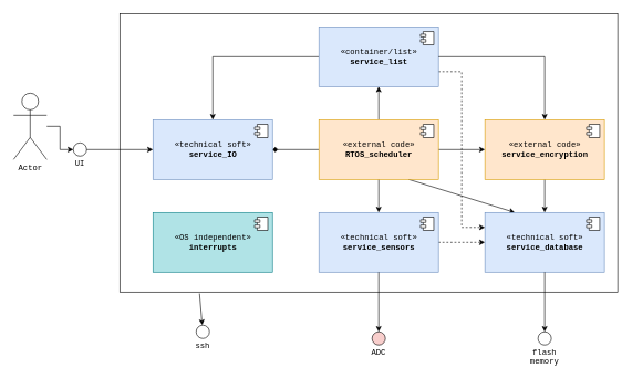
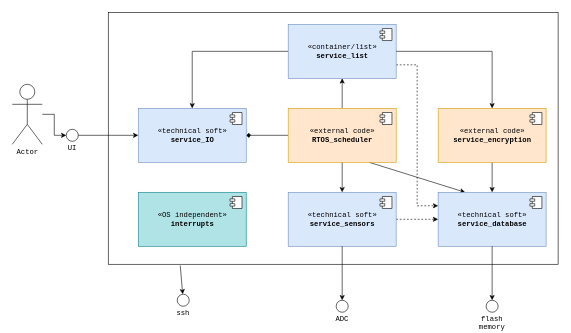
  <mxCell id="0" />
  <mxCell id="1" parent="0" />
  <mxCell id="2" value="" style="rounded=0;whiteSpace=wrap;html=1;fontFamily=Courier New;" parent="1" vertex="1"><mxGeometry x="180" y="20" width="750" height="420" as="geometry" /></mxCell>
  <mxCell id="3" value="" style="edgeStyle=orthogonalEdgeStyle;rounded=0;orthogonalLoop=1;jettySize=auto;html=1;fontFamily=Courier New;" edge="1" parent="1" source="4" target="18"><mxGeometry relative="1" as="geometry" /></mxCell>
  <mxCell id="4" value="«external code»&lt;br&gt;&lt;b&gt;service_encryption&lt;/b&gt;" style="html=1;dropTarget=0;fillColor=#ffe6cc;strokeColor=#d79b00;fontFamily=Courier New;" parent="1" vertex="1"><mxGeometry x="730" y="180" width="180" height="90" as="geometry" /></mxCell>
  <mxCell id="5" value="" style="shape=module;jettyWidth=8;jettyHeight=4;fontFamily=Courier New;" parent="4" vertex="1"><mxGeometry x="1" width="20" height="20" relative="1" as="geometry"><mxPoint x="-27" y="7" as="offset" /></mxGeometry></mxCell>
- <mxCell id="6" style="edgeStyle=none;rounded=0;orthogonalLoop=1;jettySize=auto;html=1;fontFamily=Courier New;" parent="1" source="11" target="4" edge="1"><mxGeometry relative="1" as="geometry" /></mxCell>
  <mxCell id="7" style="edgeStyle=none;rounded=0;orthogonalLoop=1;jettySize=auto;html=1;fontFamily=Courier New;" parent="1" source="11" target="22" edge="1"><mxGeometry relative="1" as="geometry" /></mxCell>
  <mxCell id="8" style="edgeStyle=none;rounded=0;orthogonalLoop=1;jettySize=auto;html=1;entryX=1;entryY=0.5;entryDx=0;entryDy=0;fontFamily=Courier New;endArrow=diamond;" parent="1" source="11" target="13" edge="1"><mxGeometry relative="1" as="geometry" /></mxCell>
  <mxCell id="9" style="edgeStyle=none;rounded=0;orthogonalLoop=1;jettySize=auto;html=1;exitX=0.5;exitY=1;exitDx=0;exitDy=0;fontFamily=Courier New;" parent="1" source="11" target="16" edge="1"><mxGeometry relative="1" as="geometry" /></mxCell>
  <mxCell id="10" style="edgeStyle=none;rounded=0;orthogonalLoop=1;jettySize=auto;html=1;exitX=0.75;exitY=1;exitDx=0;exitDy=0;entryX=0.25;entryY=0;entryDx=0;entryDy=0;fontFamily=Courier New;" parent="1" source="11" target="18" edge="1"><mxGeometry relative="1" as="geometry" /></mxCell>
  <mxCell id="11" value="«external code»&lt;br&gt;&lt;b&gt;RTOS_scheduler&lt;/b&gt;" style="html=1;dropTarget=0;fillColor=#ffe6cc;strokeColor=#d79b00;fontFamily=Courier New;" parent="1" vertex="1"><mxGeometry x="480" y="180" width="180" height="90" as="geometry" /></mxCell>
  <mxCell id="12" value="" style="shape=module;jettyWidth=8;jettyHeight=4;fontFamily=Courier New;" parent="11" vertex="1"><mxGeometry x="1" width="20" height="20" relative="1" as="geometry"><mxPoint x="-27" y="7" as="offset" /></mxGeometry></mxCell>
  <mxCell id="13" value="«technical soft»&lt;br&gt;&lt;b&gt;service_IO&lt;/b&gt;" style="html=1;dropTarget=0;fillColor=#dae8fc;strokeColor=#6c8ebf;fontFamily=Courier New;" parent="1" vertex="1"><mxGeometry x="230" y="180" width="180" height="90" as="geometry" /></mxCell>
  <mxCell id="14" value="" style="shape=module;jettyWidth=8;jettyHeight=4;fontFamily=Courier New;" parent="13" vertex="1"><mxGeometry x="1" width="20" height="20" relative="1" as="geometry"><mxPoint x="-27" y="7" as="offset" /></mxGeometry></mxCell>
  <mxCell id="15" value="" style="edgeStyle=orthogonalEdgeStyle;rounded=0;orthogonalLoop=1;jettySize=auto;html=1;fontFamily=Courier New;dashed=1;" edge="1" parent="1" source="16" target="18"><mxGeometry relative="1" as="geometry" /></mxCell>
  <mxCell id="16" value="«technical soft»&lt;br&gt;&lt;b&gt;service_sensors&lt;/b&gt;" style="html=1;dropTarget=0;fillColor=#dae8fc;strokeColor=#6c8ebf;fontFamily=Courier New;" parent="1" vertex="1"><mxGeometry x="480" y="320" width="180" height="90" as="geometry" /></mxCell>
  <mxCell id="17" value="" style="shape=module;jettyWidth=8;jettyHeight=4;fontFamily=Courier New;" parent="16" vertex="1"><mxGeometry x="1" width="20" height="20" relative="1" as="geometry"><mxPoint x="-27" y="7" as="offset" /></mxGeometry></mxCell>
  <mxCell id="18" value="«technical soft»&lt;br&gt;&lt;b&gt;service_database&lt;/b&gt;" style="html=1;dropTarget=0;fillColor=#dae8fc;strokeColor=#6c8ebf;fontFamily=Courier New;" parent="1" vertex="1"><mxGeometry x="730" y="320" width="180" height="90" as="geometry" /></mxCell>
  <mxCell id="19" value="" style="shape=module;jettyWidth=8;jettyHeight=4;fontFamily=Courier New;" parent="18" vertex="1"><mxGeometry x="1" width="20" height="20" relative="1" as="geometry"><mxPoint x="-27" y="7" as="offset" /></mxGeometry></mxCell>
  <mxCell id="20" value="" style="edgeStyle=orthogonalEdgeStyle;rounded=0;orthogonalLoop=1;jettySize=auto;html=1;entryX=0.5;entryY=0;entryDx=0;entryDy=0;fontFamily=Courier New;" parent="1" source="22" target="13" edge="1"><mxGeometry relative="1" as="geometry"><mxPoint x="400" y="85" as="targetPoint" /></mxGeometry></mxCell>
  <mxCell id="21" style="edgeStyle=orthogonalEdgeStyle;rounded=0;orthogonalLoop=1;jettySize=auto;html=1;exitX=1;exitY=0.75;exitDx=0;exitDy=0;entryX=0;entryY=0.25;entryDx=0;entryDy=0;dashed=1;fontFamily=Courier New;" edge="1" parent="1" source="22" target="18"><mxGeometry relative="1" as="geometry" /></mxCell>
  <mxCell id="22" value="«container/list»&lt;br&gt;&lt;b&gt;service_list&lt;/b&gt;" style="html=1;dropTarget=0;fillColor=#dae8fc;strokeColor=#6c8ebf;fontFamily=Courier New;" parent="1" vertex="1"><mxGeometry x="480" y="40" width="180" height="90" as="geometry" /></mxCell>
  <mxCell id="23" value="" style="shape=module;jettyWidth=8;jettyHeight=4;fontFamily=Courier New;" parent="22" vertex="1"><mxGeometry x="1" width="20" height="20" relative="1" as="geometry"><mxPoint x="-27" y="7" as="offset" /></mxGeometry></mxCell>
  <mxCell id="24" value="&lt;br&gt;&lt;br&gt;&lt;br&gt;&lt;br&gt;flash &lt;br&gt;memory" style="ellipse;whiteSpace=wrap;html=1;aspect=fixed;fontFamily=Courier New;" parent="1" vertex="1"><mxGeometry x="810" y="500" width="20" height="20" as="geometry" /></mxCell>
  <mxCell id="25" value="" style="endArrow=classic;html=1;rounded=0;exitX=0.5;exitY=1;exitDx=0;exitDy=0;entryX=0.5;entryY=0;entryDx=0;entryDy=0;fontFamily=Courier New;" parent="1" source="18" target="24" edge="1"><mxGeometry width="50" height="50" relative="1" as="geometry"><mxPoint x="720" y="440" as="sourcePoint" /><mxPoint x="770" y="390" as="targetPoint" /></mxGeometry></mxCell>
- <mxCell id="26" value="&lt;br&gt;&lt;br&gt;&lt;br&gt;ADC" style="ellipse;whiteSpace=wrap;html=1;aspect=fixed;fontFamily=Courier New;fillColor=#f8cecc;" parent="1" vertex="1"><mxGeometry x="560" y="500" width="20" height="20" as="geometry" /></mxCell>
+ <mxCell id="26" value="&lt;br&gt;&lt;br&gt;&lt;br&gt;ADC" style="ellipse;whiteSpace=wrap;html=1;aspect=fixed;fontFamily=Courier New;" parent="1" vertex="1"><mxGeometry x="560" y="500" width="20" height="20" as="geometry" /></mxCell>
  <mxCell id="27" value="" style="endArrow=classic;html=1;rounded=0;exitX=0.5;exitY=1;exitDx=0;exitDy=0;entryX=0.5;entryY=0;entryDx=0;entryDy=0;fontFamily=Courier New;" parent="1" source="16" target="26" edge="1"><mxGeometry width="50" height="50" relative="1" as="geometry"><mxPoint x="850" y="710" as="sourcePoint" /><mxPoint x="900" y="660" as="targetPoint" /></mxGeometry></mxCell>
  <mxCell id="28" value="" style="edgeStyle=orthogonalEdgeStyle;rounded=0;orthogonalLoop=1;jettySize=auto;html=1;fontFamily=Courier New;" parent="1" source="29" target="32" edge="1"><mxGeometry relative="1" as="geometry" /></mxCell>
  <mxCell id="29" value="Actor" style="shape=umlActor;verticalLabelPosition=bottom;verticalAlign=top;html=1;fontFamily=Courier New;" parent="1" vertex="1"><mxGeometry x="20" y="140" width="50" height="100" as="geometry" /></mxCell>
  <mxCell id="30" value="&lt;br&gt;&lt;br&gt;&lt;br&gt;ssh" style="ellipse;whiteSpace=wrap;html=1;aspect=fixed;fontFamily=Courier New;" parent="1" vertex="1"><mxGeometry x="295" y="490" width="20" height="20" as="geometry" /></mxCell>
  <mxCell id="31" value="" style="endArrow=classic;html=1;rounded=0;exitX=0.16;exitY=1.005;exitDx=0;exitDy=0;exitPerimeter=0;fontFamily=Courier New;" parent="1" source="2" target="30" edge="1"><mxGeometry width="50" height="50" relative="1" as="geometry"><mxPoint x="90" y="540" as="sourcePoint" /><mxPoint x="140" y="490" as="targetPoint" /></mxGeometry></mxCell>
  <mxCell id="32" value="&lt;br&gt;&lt;br&gt;&lt;br&gt;UI" style="ellipse;whiteSpace=wrap;html=1;aspect=fixed;fontFamily=Courier New;" parent="1" vertex="1"><mxGeometry x="110" y="215" width="20" height="20" as="geometry" /></mxCell>
  <mxCell id="33" value="" style="endArrow=classic;html=1;rounded=0;exitX=1;exitY=0.5;exitDx=0;exitDy=0;entryX=0;entryY=0.5;entryDx=0;entryDy=0;fontFamily=Courier New;" parent="1" source="32" target="13" edge="1"><mxGeometry width="50" height="50" relative="1" as="geometry"><mxPoint x="460" y="300" as="sourcePoint" /><mxPoint x="510" y="250" as="targetPoint" /></mxGeometry></mxCell>
  <mxCell id="34" value="«OS independent»&lt;br&gt;&lt;b&gt;interrupts&lt;/b&gt;" style="html=1;dropTarget=0;fillColor=#b0e3e6;strokeColor=#0e8088;fontFamily=Courier New;" parent="1" vertex="1"><mxGeometry x="230" y="320" width="180" height="90" as="geometry" /></mxCell>
  <mxCell id="35" value="" style="shape=module;jettyWidth=8;jettyHeight=4;fontFamily=Courier New;" parent="34" vertex="1"><mxGeometry x="1" width="20" height="20" relative="1" as="geometry"><mxPoint x="-27" y="7" as="offset" /></mxGeometry></mxCell>
  <mxCell id="36" value="" style="endArrow=classic;html=1;rounded=0;exitX=1;exitY=0.5;exitDx=0;exitDy=0;entryX=0.5;entryY=0;entryDx=0;entryDy=0;edgeStyle=orthogonalEdgeStyle;fontFamily=Courier New;" edge="1" parent="1" source="22" target="4"><mxGeometry width="50" height="50" relative="1" as="geometry"><mxPoint x="140" y="620" as="sourcePoint" /><mxPoint x="190" y="570" as="targetPoint" /></mxGeometry></mxCell>
